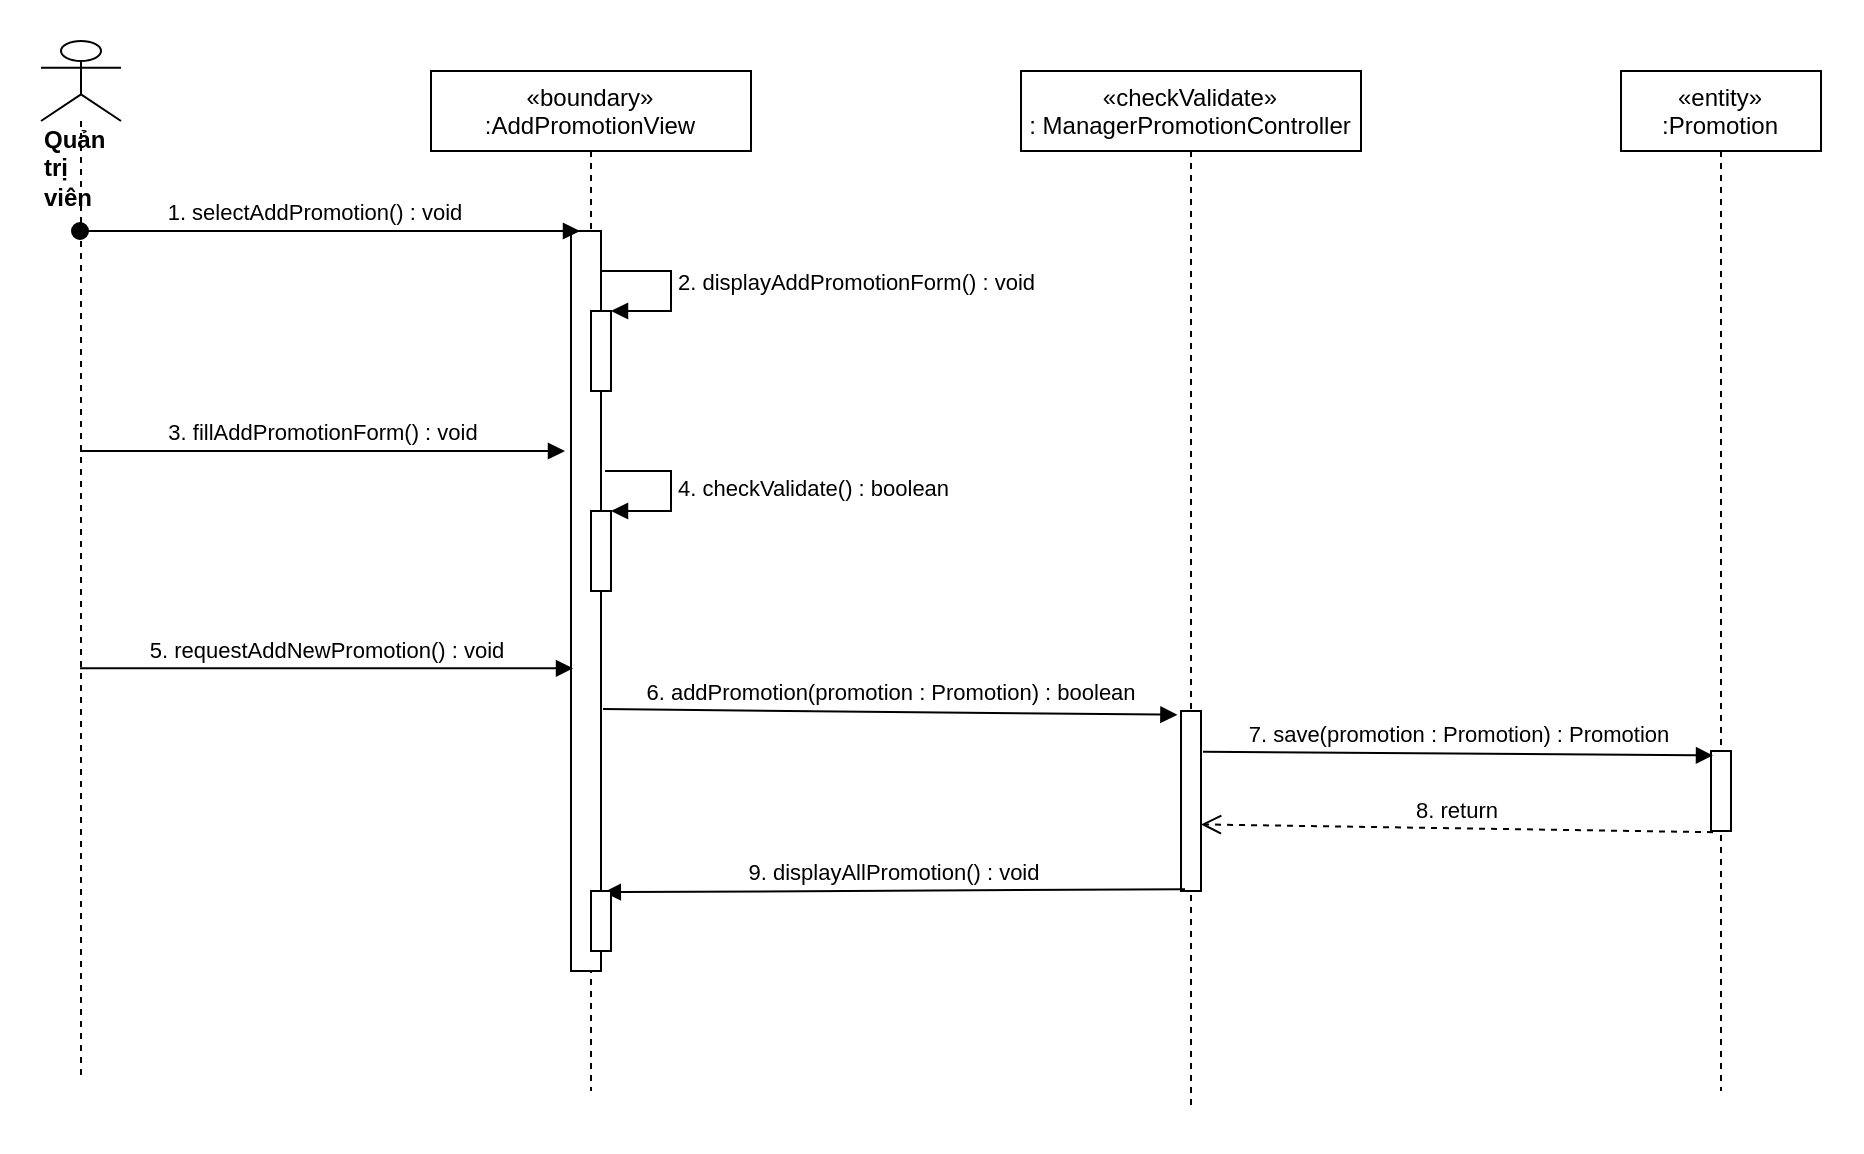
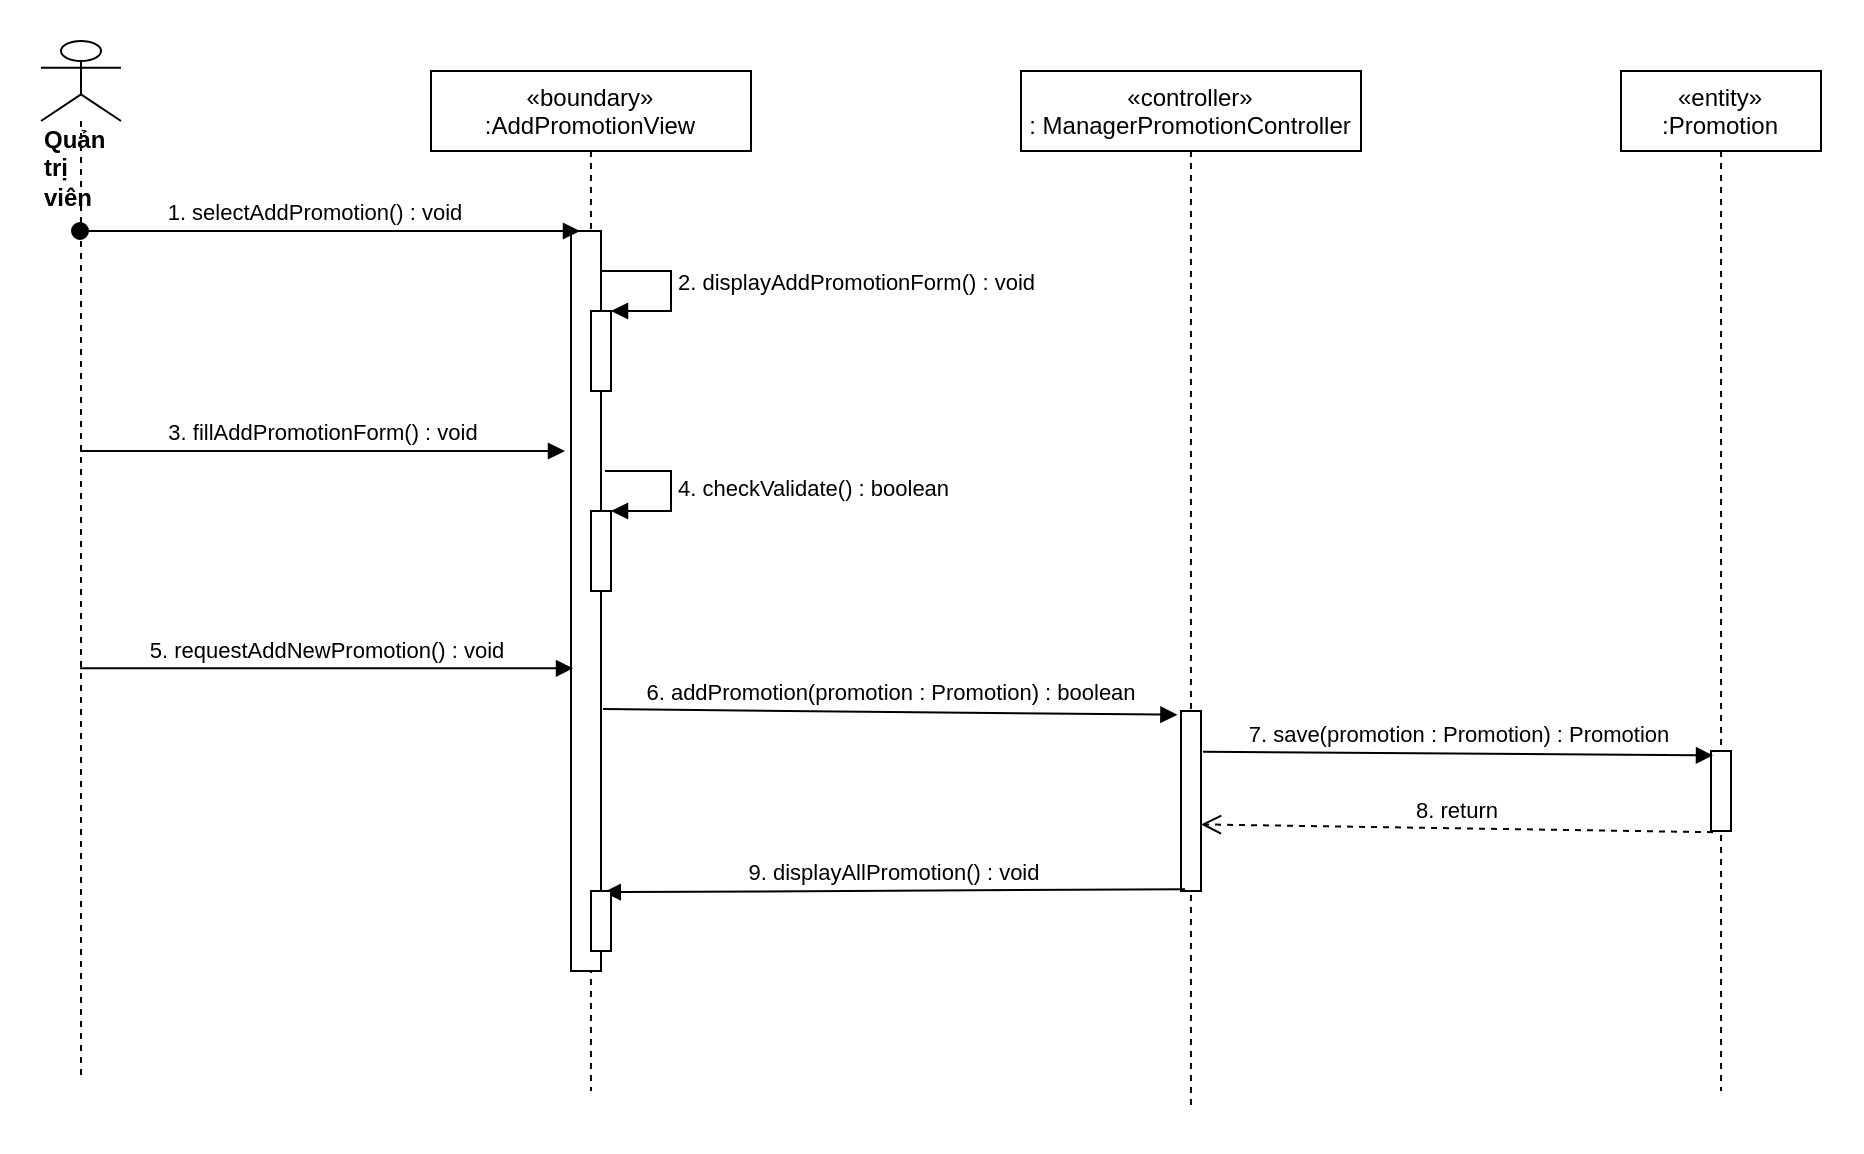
  <mxCell id="0" />
  <mxCell id="1" parent="0" />
  <mxCell id="2" value="«boundary»&#10;:AddPromotionView" style="shape=umlLifeline;perimeter=lifelinePerimeter;container=1;collapsible=0;recursiveResize=0;rounded=0;shadow=0;strokeWidth=1;" parent="1" vertex="1"><mxGeometry x="215" y="35" width="160" height="510" as="geometry" /></mxCell>
  <mxCell id="3" value="" style="points=[];perimeter=orthogonalPerimeter;rounded=0;shadow=0;strokeWidth=1;" parent="2" vertex="1"><mxGeometry x="70" y="80" width="15" height="370" as="geometry" /></mxCell>
- <mxCell id="4" value="«checkValidate»&#10;: ManagerPromotionController" style="shape=umlLifeline;perimeter=lifelinePerimeter;container=1;collapsible=0;recursiveResize=0;rounded=0;shadow=0;strokeWidth=1;" parent="1" vertex="1"><mxGeometry x="510" y="35" width="170" height="520" as="geometry" /></mxCell>
+ <mxCell id="4" value="«controller»&#10;: ManagerPromotionController" style="shape=umlLifeline;perimeter=lifelinePerimeter;container=1;collapsible=0;recursiveResize=0;rounded=0;shadow=0;strokeWidth=1;" parent="1" vertex="1"><mxGeometry x="510" y="35" width="170" height="520" as="geometry" /></mxCell>
  <mxCell id="5" value="" style="points=[];perimeter=orthogonalPerimeter;rounded=0;shadow=0;strokeWidth=1;" parent="4" vertex="1"><mxGeometry x="80" y="320" width="10" height="90" as="geometry" /></mxCell>
  <mxCell id="6" value="&lt;div&gt;&lt;b&gt;Quản trị viên&lt;/b&gt;&lt;/div&gt;" style="shape=umlLifeline;participant=umlActor;perimeter=lifelinePerimeter;whiteSpace=wrap;html=1;container=1;collapsible=0;recursiveResize=0;verticalAlign=top;spacingTop=36;outlineConnect=0;align=left;size=40;" parent="1" vertex="1"><mxGeometry x="20" y="20" width="40" height="520" as="geometry" /></mxCell>
  <mxCell id="7" value="1. selectAddPromotion() : void" style="verticalAlign=bottom;startArrow=oval;endArrow=block;startSize=8;shadow=0;strokeWidth=1;entryX=0.3;entryY=0;entryDx=0;entryDy=0;entryPerimeter=0;" parent="1" source="6" target="3" edge="1"><mxGeometry x="-0.06" relative="1" as="geometry"><mxPoint x="50" y="125" as="sourcePoint" /><mxPoint as="offset" /><mxPoint x="220.4" y="115.48" as="targetPoint" /></mxGeometry></mxCell>
  <mxCell id="8" value="«entity»&#10;:Promotion" style="shape=umlLifeline;perimeter=lifelinePerimeter;container=1;collapsible=0;recursiveResize=0;rounded=0;shadow=0;strokeWidth=1;" parent="1" vertex="1"><mxGeometry x="810" y="35" width="100" height="510" as="geometry" /></mxCell>
  <mxCell id="9" value="" style="points=[];perimeter=orthogonalPerimeter;rounded=0;shadow=0;strokeWidth=1;" parent="8" vertex="1"><mxGeometry x="45" y="340" width="10" height="40" as="geometry" /></mxCell>
  <mxCell id="10" value="7. save(promotion : Promotion) : Promotion" style="html=1;verticalAlign=bottom;endArrow=block;entryX=0.1;entryY=0.055;entryDx=0;entryDy=0;entryPerimeter=0;exitX=1.1;exitY=0.227;exitDx=0;exitDy=0;exitPerimeter=0;" parent="1" source="5" target="9" edge="1"><mxGeometry width="80" relative="1" as="geometry"><mxPoint x="620" y="377" as="sourcePoint" /><mxPoint x="960" y="194" as="targetPoint" /></mxGeometry></mxCell>
  <mxCell id="11" value="8. return" style="html=1;verticalAlign=bottom;endArrow=open;dashed=1;endSize=8;exitX=0.1;exitY=1.015;exitDx=0;exitDy=0;exitPerimeter=0;entryX=1;entryY=0.63;entryDx=0;entryDy=0;entryPerimeter=0;" parent="1" source="9" edge="1" target="5"><mxGeometry relative="1" as="geometry"><mxPoint x="740" y="255" as="sourcePoint" /><mxPoint x="620" y="416" as="targetPoint" /></mxGeometry></mxCell>
  <mxCell id="12" value="3. fillAddPromotionForm() : void" style="html=1;verticalAlign=bottom;endArrow=block;" parent="1" source="6" edge="1"><mxGeometry width="80" relative="1" as="geometry"><mxPoint x="330" y="225" as="sourcePoint" /><mxPoint x="282" y="225" as="targetPoint" /></mxGeometry></mxCell>
  <mxCell id="13" value="5. requestAddNewPromotion() : void" style="html=1;verticalAlign=bottom;endArrow=block;entryX=0.067;entryY=0.591;entryDx=0;entryDy=0;entryPerimeter=0;" parent="1" source="6" target="3" edge="1"><mxGeometry width="80" relative="1" as="geometry"><mxPoint x="330" y="225" as="sourcePoint" /><mxPoint x="400" y="272" as="targetPoint" /></mxGeometry></mxCell>
  <mxCell id="14" value="6. addPromotion(promotion : Promotion) : boolean" style="html=1;verticalAlign=bottom;endArrow=block;entryX=-0.18;entryY=0.021;entryDx=0;entryDy=0;entryPerimeter=0;exitX=1.067;exitY=0.646;exitDx=0;exitDy=0;exitPerimeter=0;" parent="1" target="5" edge="1" source="3"><mxGeometry width="80" relative="1" as="geometry"><mxPoint x="320" y="347" as="sourcePoint" /><mxPoint x="650" y="325" as="targetPoint" /></mxGeometry></mxCell>
  <mxCell id="15" value="9. displayAllPromotion() : void" style="verticalAlign=bottom;endArrow=block;shadow=0;strokeWidth=1;entryX=0.64;entryY=0.02;entryDx=0;entryDy=0;entryPerimeter=0;exitX=0.2;exitY=0.99;exitDx=0;exitDy=0;exitPerimeter=0;" parent="1" source="5" target="20" edge="1"><mxGeometry relative="1" as="geometry"><mxPoint x="726.6" y="454.25" as="sourcePoint" /><mxPoint x="226.4" y="495.8" as="targetPoint" /></mxGeometry></mxCell>
  <mxCell id="16" value="" style="html=1;points=[];perimeter=orthogonalPerimeter;" vertex="1" parent="1"><mxGeometry x="295" y="155" width="10" height="40" as="geometry" /></mxCell>
  <mxCell id="17" value="2. displayAddPromotionForm() : void" style="edgeStyle=orthogonalEdgeStyle;html=1;align=left;spacingLeft=2;endArrow=block;rounded=0;entryX=1;entryY=0;exitX=1;exitY=0.059;exitDx=0;exitDy=0;exitPerimeter=0;" edge="1" target="16" parent="1" source="3"><mxGeometry relative="1" as="geometry"><mxPoint x="305" y="135" as="sourcePoint" /><Array as="points"><mxPoint x="335" y="135" /><mxPoint x="335" y="155" /></Array></mxGeometry></mxCell>
  <mxCell id="18" value="" style="html=1;points=[];perimeter=orthogonalPerimeter;" vertex="1" parent="1"><mxGeometry x="295" y="255" width="10" height="40" as="geometry" /></mxCell>
  <mxCell id="19" value="4. checkValidate() : boolean" style="edgeStyle=orthogonalEdgeStyle;html=1;align=left;spacingLeft=2;endArrow=block;rounded=0;entryX=1;entryY=0;" edge="1" target="18" parent="1"><mxGeometry relative="1" as="geometry"><mxPoint x="302" y="235" as="sourcePoint" /><Array as="points"><mxPoint x="335" y="235" /><mxPoint x="335" y="255" /></Array></mxGeometry></mxCell>
  <mxCell id="20" value="" style="html=1;points=[];perimeter=orthogonalPerimeter;" vertex="1" parent="1"><mxGeometry x="295" y="445" width="10" height="30" as="geometry" /></mxCell>
